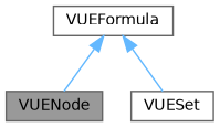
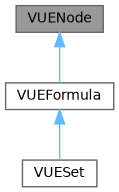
  digraph {
    node [color=gray40 fillcolor=white fontname=Helvetica fontsize=10 shape=box style=filled]
    edge [color=steelblue1 dir=back fontname=Helvetica fontsize=10 labelfontname=Helvetica labelfontsize=10 style=solid]
    n1 [fillcolor=grey60 fontcolor=black height=0.2 label=VUENode width=0.4]
    n2 [height=0.2 label=VUEFormula width=0.4]
    n3 [height=0.2 label=VUESet width=0.4]
-   n2 -> n1
+   n1 -> n2
    n2 -> n3
  }
